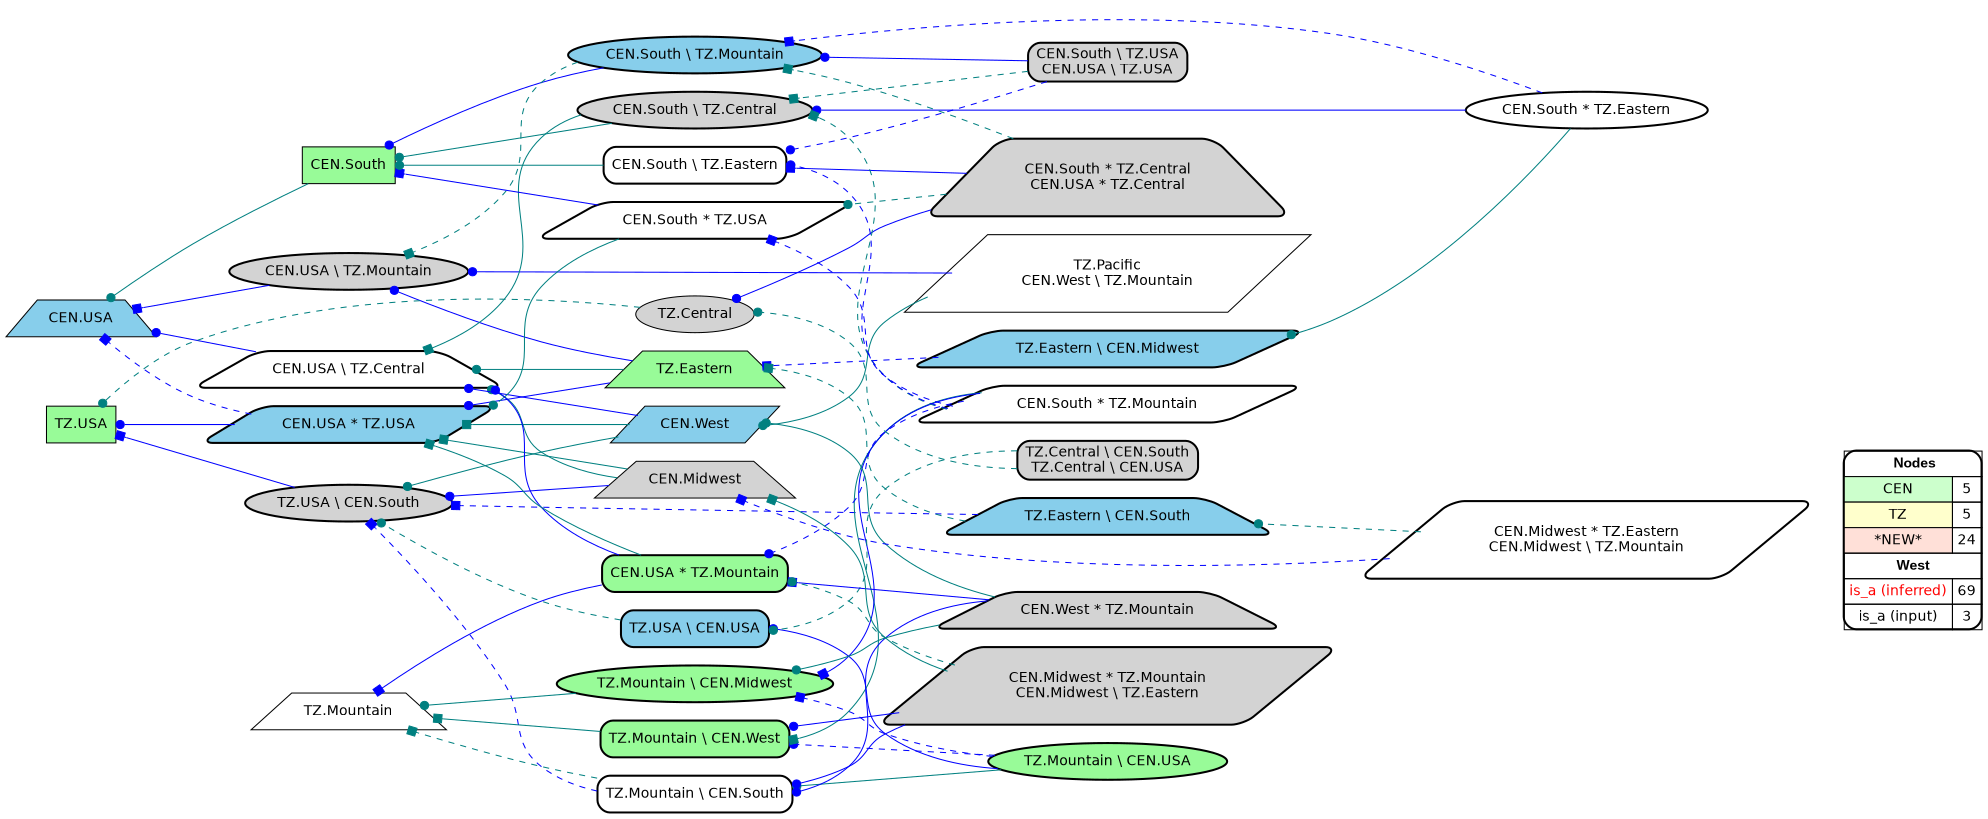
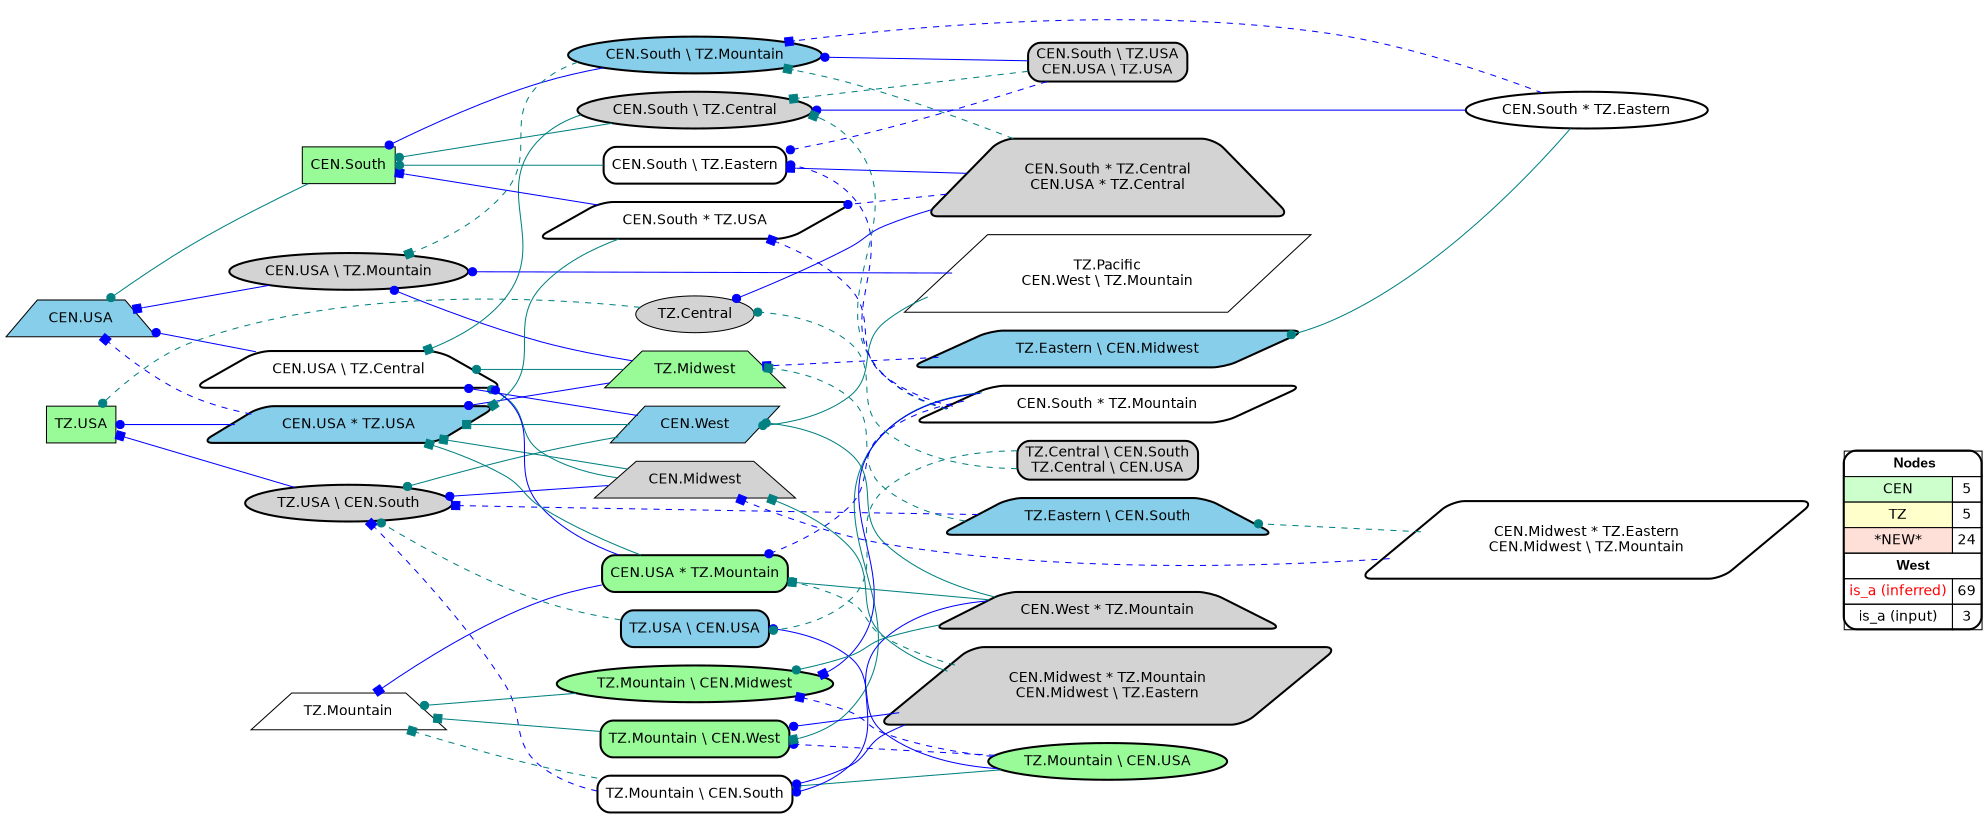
  digraph {
    rankdir=RL
    node [fillcolor=white fontname=helvetica shape=box style="filled,rounded,bold"]
    edge [arrowhead=dot color=blue constraint=true penwidth=1 style=dashed]
    n1 [label=<   <TABLE BORDER="0" CELLBORDER="1" CELLSPACING="0" CELLPADDING="4">  <TR> <TD COLSPAN="2"><font face="Arial Black"> Nodes</font></TD> </TR>  <TR>   <TD bgcolor="#CCFFCC" fontname="helvetica">CEN</TD>   <TD>5</TD>   </TR>  <TR>   <TD bgcolor="#FFFFCC" fontname="helvetica">TZ</TD>   <TD>5</TD>   </TR>  <TR>   <TD bgcolor="#FFE0D8" fontname="helvetica">*NEW*</TD>   <TD>24</TD>   </TR>  <TR> <TD COLSPAN="2"><font face = "Arial Black"> West </font></TD> </TR>  <TR>   <TD><font color ="#FF0000">is_a (inferred)</font></TD><TD>69</TD> </TR> <TR>   <TD><font color ="#000000">is_a (input)</font></TD><TD>3</TD> </TR> </TABLE>   > margin=0]
    "CEN.USA" [fillcolor=skyblue shape=trapezium style=filled]
    "CEN.Midwest" [fillcolor=lightgrey shape=trapezium style=filled]
    "TZ.USA \\ CEN.South" [fillcolor=lightgrey shape=ellipse]
    "CEN.USA \\ TZ.Central" [shape=trapezium]
    "CEN.USA * TZ.USA" [fillcolor=skyblue shape=parallelogram]
    "TZ.USA" [fillcolor=palegreen style=filled]
    "CEN.West" [fillcolor=skyblue shape=parallelogram style=filled]
    "TZ.Eastern \\ CEN.Midwest" [fillcolor=skyblue shape=parallelogram]
-   "TZ.Eastern" [fillcolor=palegreen shape=trapezium style=filled]
+   "TZ.Eastern" [fillcolor=palegreen shape=trapezium style=filled label="TZ.Midwest"]
    "TZ.Eastern \\ CEN.South" [fillcolor=skyblue shape=trapezium]
    "CEN.South" [fillcolor=palegreen style=filled]
    "CEN.USA \\ TZ.Mountain" [fillcolor=lightgrey shape=ellipse]
    "TZ.Mountain" [shape=trapezium style=filled]
    "TZ.Central" [fillcolor=lightgrey shape=ellipse style=filled]
    "TZ.Pacific\nCEN.West \\ TZ.Mountain" [shape=parallelogram style=filled]
    "TZ.Mountain \\ CEN.South"
    "TZ.Mountain \\ CEN.USA" [fillcolor=palegreen shape=ellipse]
    "TZ.USA \\ CEN.USA" [fillcolor=skyblue]
    "TZ.Mountain \\ CEN.West" [fillcolor=palegreen]
    "TZ.Mountain \\ CEN.Midwest" [fillcolor=palegreen shape=ellipse]
    "CEN.South * TZ.Eastern" [shape=ellipse]
    "CEN.South \\ TZ.Mountain" [fillcolor=skyblue shape=ellipse]
    "CEN.South \\ TZ.Central" [fillcolor=lightgrey shape=ellipse]
    "CEN.South * TZ.USA" [shape=parallelogram]
    "CEN.South \\ TZ.Eastern"
    "CEN.South * TZ.Central\nCEN.USA * TZ.Central" [fillcolor=lightgrey shape=trapezium]
    "CEN.South * TZ.Mountain" [shape=parallelogram]
    "CEN.USA * TZ.Mountain" [fillcolor=palegreen]
    "CEN.South \\ TZ.USA\nCEN.USA \\ TZ.USA" [fillcolor=lightgrey]
    "TZ.Central \\ CEN.South\nTZ.Central \\ CEN.USA" [fillcolor=lightgrey]
    "CEN.West * TZ.Mountain" [fillcolor=lightgrey shape=trapezium]
    "CEN.Midwest * TZ.Mountain\nCEN.Midwest \\ TZ.Eastern" [fillcolor=lightgrey shape=parallelogram]
    "CEN.Midwest * TZ.Eastern\nCEN.Midwest \\ TZ.Mountain" [shape=parallelogram]
    subgraph sub_1 {
      rank=source
      n1
    }
    "CEN.Midwest" -> "TZ.USA \\ CEN.South" [style=bold]
    "CEN.Midwest" -> "CEN.USA \\ TZ.Central" [color=teal style=solid]
    "CEN.Midwest" -> "CEN.USA * TZ.USA" [arrowhead=box color=teal style=solid]
    "TZ.USA \\ CEN.South" -> "TZ.USA" [arrowhead=box style=bold]
    "CEN.USA \\ TZ.Central" -> "CEN.USA" [style=solid]
    "CEN.USA * TZ.USA" -> "CEN.USA" [arrowhead=box]
    "CEN.USA * TZ.USA" -> "TZ.USA" [style=solid]
    "CEN.West" -> "TZ.USA \\ CEN.South" [color=teal style=bold]
    "CEN.West" -> "CEN.USA \\ TZ.Central" [style=bold]
    "CEN.West" -> "CEN.USA * TZ.USA" [arrowhead=box color=teal style=solid]
    "TZ.Eastern \\ CEN.Midwest" -> "TZ.Eastern" [arrowhead=box]
    "TZ.Eastern" -> "CEN.USA \\ TZ.Central" [color=teal style=bold]
    "TZ.Eastern" -> "CEN.USA * TZ.USA" [style=bold]
    "TZ.Eastern" -> "CEN.USA \\ TZ.Mountain" [style=bold]
    "TZ.Eastern \\ CEN.South" -> "TZ.USA \\ CEN.South" [arrowhead=box]
    "TZ.Eastern \\ CEN.South" -> "TZ.Eastern" [arrowhead=box color=teal]
    "CEN.South" -> "CEN.USA" [color=teal style=solid]
    "CEN.USA \\ TZ.Mountain" -> "CEN.USA" [arrowhead=box style=solid]
    "TZ.Central" -> "TZ.USA" [color=teal]
    "TZ.Pacific\nCEN.West \\ TZ.Mountain" -> "CEN.West" [color=teal style=solid]
    "TZ.Pacific\nCEN.West \\ TZ.Mountain" -> "CEN.USA \\ TZ.Mountain" [style=bold]
    "TZ.Mountain \\ CEN.South" -> "TZ.USA \\ CEN.South" [arrowhead=box]
    "TZ.Mountain \\ CEN.South" -> "TZ.Mountain" [arrowhead=box color=teal]
    "TZ.Mountain \\ CEN.USA" -> "TZ.Mountain \\ CEN.South" [color=teal style=solid]
    "TZ.Mountain \\ CEN.USA" -> "TZ.USA \\ CEN.USA" [style=bold]
    "TZ.Mountain \\ CEN.USA" -> "TZ.Mountain \\ CEN.West"
    "TZ.Mountain \\ CEN.USA" -> "TZ.Mountain \\ CEN.Midwest" [arrowhead=box]
    "TZ.USA \\ CEN.USA" -> "TZ.USA \\ CEN.South" [color=teal]
    "TZ.Mountain \\ CEN.West" -> "TZ.Mountain" [arrowhead=box color=teal style=bold]
    "TZ.Mountain \\ CEN.Midwest" -> "TZ.Mountain" [color=teal style=bold]
    "CEN.South * TZ.Eastern" -> "TZ.Eastern \\ CEN.Midwest" [color=teal style=bold]
    "CEN.South * TZ.Eastern" -> "CEN.South \\ TZ.Mountain" [arrowhead=box]
    "CEN.South * TZ.Eastern" -> "CEN.South \\ TZ.Central" [style=solid]
    "CEN.South \\ TZ.Mountain" -> "CEN.South" [style=bold]
    "CEN.South \\ TZ.Mountain" -> "CEN.USA \\ TZ.Mountain" [arrowhead=box color=teal]
    "CEN.South \\ TZ.Central" -> "CEN.USA \\ TZ.Central" [arrowhead=box color=teal style=bold]
    "CEN.South \\ TZ.Central" -> "CEN.South" [color=teal style=solid]
-   "CEN.South * TZ.USA" -> "CEN.USA * TZ.USA" [color=teal style=bold]
+   "CEN.South * TZ.USA" -> "CEN.USA * TZ.USA" [arrowhead=box color=teal style=bold]
    "CEN.South * TZ.USA" -> "CEN.South" [arrowhead=box style=bold]
    "CEN.South \\ TZ.Eastern" -> "CEN.South" [color=teal style=bold]
    "CEN.South * TZ.Central\nCEN.USA * TZ.Central" -> "TZ.Central" [style=solid]
    "CEN.South * TZ.Central\nCEN.USA * TZ.Central" -> "CEN.South \\ TZ.Mountain" [arrowhead=box color=teal]
-   "CEN.South * TZ.Central\nCEN.USA * TZ.Central" -> "CEN.South * TZ.USA" [color=teal]
+   "CEN.South * TZ.Central\nCEN.USA * TZ.Central" -> "CEN.South * TZ.USA"
    "CEN.South * TZ.Central\nCEN.USA * TZ.Central" -> "CEN.South \\ TZ.Eastern" [arrowhead=box style=bold]
    "CEN.South * TZ.Mountain" -> "TZ.Mountain \\ CEN.West" [arrowhead=box color=teal style=bold]
    "CEN.South * TZ.Mountain" -> "TZ.Mountain \\ CEN.Midwest" [arrowhead=box style=solid]
    "CEN.South * TZ.Mountain" -> "CEN.South \\ TZ.Central" [arrowhead=box color=teal]
    "CEN.South * TZ.Mountain" -> "CEN.South * TZ.USA" [arrowhead=box]
    "CEN.South * TZ.Mountain" -> "CEN.South \\ TZ.Eastern"
    "CEN.South * TZ.Mountain" -> "CEN.USA * TZ.Mountain"
    "CEN.USA * TZ.Mountain" -> "CEN.USA \\ TZ.Central" [style=bold]
    "CEN.USA * TZ.Mountain" -> "CEN.USA * TZ.USA" [arrowhead=box color=teal style=solid]
    "CEN.USA * TZ.Mountain" -> "TZ.Mountain" [arrowhead=box style=solid]
    "CEN.South \\ TZ.USA\nCEN.USA \\ TZ.USA" -> "CEN.South \\ TZ.Mountain" [style=solid]
    "CEN.South \\ TZ.USA\nCEN.USA \\ TZ.USA" -> "CEN.South \\ TZ.Central" [arrowhead=box color=teal]
    "CEN.South \\ TZ.USA\nCEN.USA \\ TZ.USA" -> "CEN.South \\ TZ.Eastern"
    "TZ.Central \\ CEN.South\nTZ.Central \\ CEN.USA" -> "TZ.Central" [color=teal]
    "TZ.Central \\ CEN.South\nTZ.Central \\ CEN.USA" -> "TZ.USA \\ CEN.USA" [color=teal]
    "CEN.West * TZ.Mountain" -> "CEN.West" [color=teal style=solid]
    "CEN.West * TZ.Mountain" -> "TZ.Mountain \\ CEN.South" [style=bold]
    "CEN.West * TZ.Mountain" -> "TZ.Mountain \\ CEN.Midwest" [color=teal style=bold]
-   "CEN.West * TZ.Mountain" -> "CEN.USA * TZ.Mountain" [arrowhead=box style=bold]
+   "CEN.West * TZ.Mountain" -> "CEN.USA * TZ.Mountain" [arrowhead=box color=teal style=bold]
    "CEN.Midwest * TZ.Mountain\nCEN.Midwest \\ TZ.Eastern" -> "CEN.Midwest" [arrowhead=box color=teal style=solid]
    "CEN.Midwest * TZ.Mountain\nCEN.Midwest \\ TZ.Eastern" -> "TZ.Mountain \\ CEN.South" [style=solid]
    "CEN.Midwest * TZ.Mountain\nCEN.Midwest \\ TZ.Eastern" -> "TZ.Mountain \\ CEN.West" [style=bold]
    "CEN.Midwest * TZ.Mountain\nCEN.Midwest \\ TZ.Eastern" -> "CEN.USA * TZ.Mountain" [color=teal]
    "CEN.Midwest * TZ.Eastern\nCEN.Midwest \\ TZ.Mountain" -> "CEN.Midwest" [arrowhead=box]
    "CEN.Midwest * TZ.Eastern\nCEN.Midwest \\ TZ.Mountain" -> "TZ.Eastern \\ CEN.South" [color=teal]
  }
